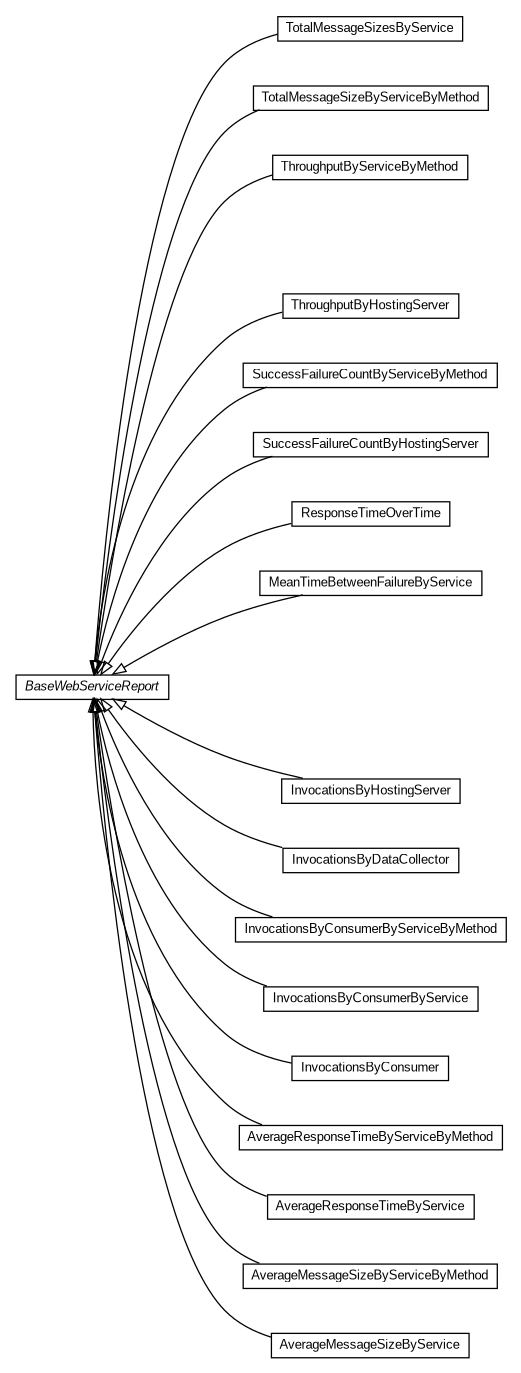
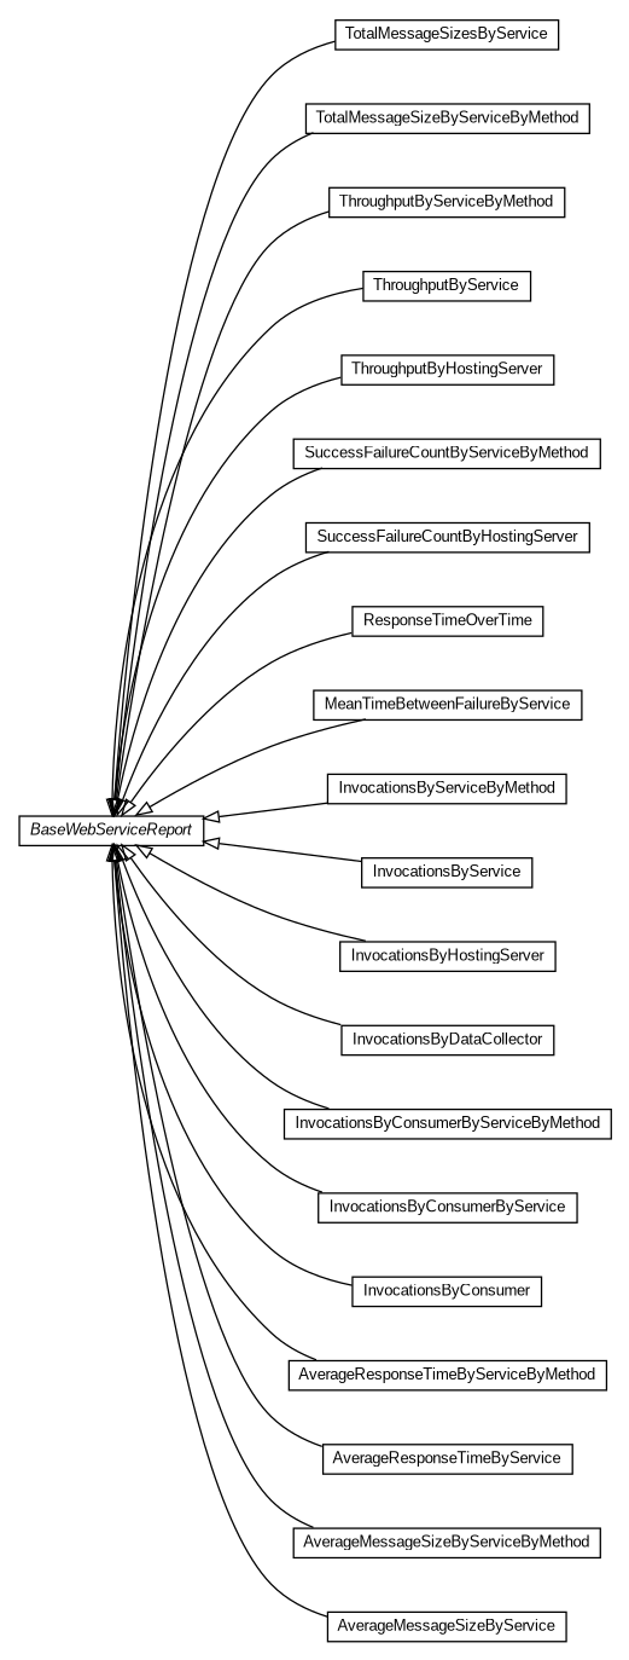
  digraph {
    nodesep=0.25
    rankdir=LR
    ranksep=0.5
    node [fontcolor=black fontname=arial fontsize=10.0 shape=plaintext]
    edge [arrowtail=empty dir=back fontname=arial fontsize=10 headport=p labelfontname=arial labelfontsize=10 tailport=p]
    n1 [label=<<table title="org.miloss.fgsms.services.rs.impl.reports.ws.TotalMessageSizesByService" border="0" cellborder="1" cellspacing="0" cellpadding="2" port="p" href="./TotalMessageSizesByService.html"> 		<tr><td><table border="0" cellspacing="0" cellpadding="1"> <tr><td align="center" balign="center"> TotalMessageSizesByService </td></tr> 		</table></td></tr> 		</table>>]
    n2 [label=<<table title="org.miloss.fgsms.services.rs.impl.reports.ws.TotalMessageSizeByServiceByMethod" border="0" cellborder="1" cellspacing="0" cellpadding="2" port="p" href="./TotalMessageSizeByServiceByMethod.html"> 		<tr><td><table border="0" cellspacing="0" cellpadding="1"> <tr><td align="center" balign="center"> TotalMessageSizeByServiceByMethod </td></tr> 		</table></td></tr> 		</table>>]
    n3 [label=<<table title="org.miloss.fgsms.services.rs.impl.reports.ws.ThroughputByServiceByMethod" border="0" cellborder="1" cellspacing="0" cellpadding="2" port="p" href="./ThroughputByServiceByMethod.html"> 		<tr><td><table border="0" cellspacing="0" cellpadding="1"> <tr><td align="center" balign="center"> ThroughputByServiceByMethod </td></tr> 		</table></td></tr> 		</table>>]
+   n4 [label=<<table title="org.miloss.fgsms.services.rs.impl.reports.ws.ThroughputByService" border="0" cellborder="1" cellspacing="0" cellpadding="2" port="p" href="./ThroughputByService.html"> 		<tr><td><table border="0" cellspacing="0" cellpadding="1"> <tr><td align="center" balign="center"> ThroughputByService </td></tr> 		</table></td></tr> 		</table>>]
    n5 [label=<<table title="org.miloss.fgsms.services.rs.impl.reports.ws.ThroughputByHostingServer" border="0" cellborder="1" cellspacing="0" cellpadding="2" port="p" href="./ThroughputByHostingServer.html"> 		<tr><td><table border="0" cellspacing="0" cellpadding="1"> <tr><td align="center" balign="center"> ThroughputByHostingServer </td></tr> 		</table></td></tr> 		</table>>]
    n6 [label=<<table title="org.miloss.fgsms.services.rs.impl.reports.ws.SuccessFailureCountByServiceByMethod" border="0" cellborder="1" cellspacing="0" cellpadding="2" port="p" href="./SuccessFailureCountByServiceByMethod.html"> 		<tr><td><table border="0" cellspacing="0" cellpadding="1"> <tr><td align="center" balign="center"> SuccessFailureCountByServiceByMethod </td></tr> 		</table></td></tr> 		</table>>]
    n7 [label=<<table title="org.miloss.fgsms.services.rs.impl.reports.ws.SuccessFailureCountByHostingServer" border="0" cellborder="1" cellspacing="0" cellpadding="2" port="p" href="./SuccessFailureCountByHostingServer.html"> 		<tr><td><table border="0" cellspacing="0" cellpadding="1"> <tr><td align="center" balign="center"> SuccessFailureCountByHostingServer </td></tr> 		</table></td></tr> 		</table>>]
    n8 [label=<<table title="org.miloss.fgsms.services.rs.impl.reports.ws.ResponseTimeOverTime" border="0" cellborder="1" cellspacing="0" cellpadding="2" port="p" href="./ResponseTimeOverTime.html"> 		<tr><td><table border="0" cellspacing="0" cellpadding="1"> <tr><td align="center" balign="center"> ResponseTimeOverTime </td></tr> 		</table></td></tr> 		</table>>]
    n9 [label=<<table title="org.miloss.fgsms.services.rs.impl.reports.ws.MeanTimeBetweenFailureByService" border="0" cellborder="1" cellspacing="0" cellpadding="2" port="p" href="./MeanTimeBetweenFailureByService.html"> 		<tr><td><table border="0" cellspacing="0" cellpadding="1"> <tr><td align="center" balign="center"> MeanTimeBetweenFailureByService </td></tr> 		</table></td></tr> 		</table>>]
+   n10 [label=<<table title="org.miloss.fgsms.services.rs.impl.reports.ws.InvocationsByServiceByMethod" border="0" cellborder="1" cellspacing="0" cellpadding="2" port="p" href="./InvocationsByServiceByMethod.html"> 		<tr><td><table border="0" cellspacing="0" cellpadding="1"> <tr><td align="center" balign="center"> InvocationsByServiceByMethod </td></tr> 		</table></td></tr> 		</table>>]
+   n11 [label=<<table title="org.miloss.fgsms.services.rs.impl.reports.ws.InvocationsByService" border="0" cellborder="1" cellspacing="0" cellpadding="2" port="p" href="./InvocationsByService.html"> 		<tr><td><table border="0" cellspacing="0" cellpadding="1"> <tr><td align="center" balign="center"> InvocationsByService </td></tr> 		</table></td></tr> 		</table>>]
    n12 [label=<<table title="org.miloss.fgsms.services.rs.impl.reports.ws.InvocationsByHostingServer" border="0" cellborder="1" cellspacing="0" cellpadding="2" port="p" href="./InvocationsByHostingServer.html"> 		<tr><td><table border="0" cellspacing="0" cellpadding="1"> <tr><td align="center" balign="center"> InvocationsByHostingServer </td></tr> 		</table></td></tr> 		</table>>]
    n13 [label=<<table title="org.miloss.fgsms.services.rs.impl.reports.ws.InvocationsByDataCollector" border="0" cellborder="1" cellspacing="0" cellpadding="2" port="p" href="./InvocationsByDataCollector.html"> 		<tr><td><table border="0" cellspacing="0" cellpadding="1"> <tr><td align="center" balign="center"> InvocationsByDataCollector </td></tr> 		</table></td></tr> 		</table>>]
    n14 [label=<<table title="org.miloss.fgsms.services.rs.impl.reports.ws.InvocationsByConsumerByServiceByMethod" border="0" cellborder="1" cellspacing="0" cellpadding="2" port="p" href="./InvocationsByConsumerByServiceByMethod.html"> 		<tr><td><table border="0" cellspacing="0" cellpadding="1"> <tr><td align="center" balign="center"> InvocationsByConsumerByServiceByMethod </td></tr> 		</table></td></tr> 		</table>>]
    n15 [label=<<table title="org.miloss.fgsms.services.rs.impl.reports.ws.InvocationsByConsumerByService" border="0" cellborder="1" cellspacing="0" cellpadding="2" port="p" href="./InvocationsByConsumerByService.html"> 		<tr><td><table border="0" cellspacing="0" cellpadding="1"> <tr><td align="center" balign="center"> InvocationsByConsumerByService </td></tr> 		</table></td></tr> 		</table>>]
    n16 [label=<<table title="org.miloss.fgsms.services.rs.impl.reports.ws.InvocationsByConsumer" border="0" cellborder="1" cellspacing="0" cellpadding="2" port="p" href="./InvocationsByConsumer.html"> 		<tr><td><table border="0" cellspacing="0" cellpadding="1"> <tr><td align="center" balign="center"> InvocationsByConsumer </td></tr> 		</table></td></tr> 		</table>>]
    n17 [label=<<table title="org.miloss.fgsms.services.rs.impl.reports.ws.BaseWebServiceReport" border="0" cellborder="1" cellspacing="0" cellpadding="2" port="p" href="./BaseWebServiceReport.html"> 		<tr><td><table border="0" cellspacing="0" cellpadding="1"> <tr><td align="center" balign="center"><font face="arial italic"> BaseWebServiceReport </font></td></tr> 		</table></td></tr> 		</table>>]
    n18 [label=<<table title="org.miloss.fgsms.services.rs.impl.reports.ws.AverageResponseTimeByServiceByMethod" border="0" cellborder="1" cellspacing="0" cellpadding="2" port="p" href="./AverageResponseTimeByServiceByMethod.html"> 		<tr><td><table border="0" cellspacing="0" cellpadding="1"> <tr><td align="center" balign="center"> AverageResponseTimeByServiceByMethod </td></tr> 		</table></td></tr> 		</table>>]
    n19 [label=<<table title="org.miloss.fgsms.services.rs.impl.reports.ws.AverageResponseTimeByService" border="0" cellborder="1" cellspacing="0" cellpadding="2" port="p" href="./AverageResponseTimeByService.html"> 		<tr><td><table border="0" cellspacing="0" cellpadding="1"> <tr><td align="center" balign="center"> AverageResponseTimeByService </td></tr> 		</table></td></tr> 		</table>>]
    n20 [label=<<table title="org.miloss.fgsms.services.rs.impl.reports.ws.AverageMessageSizeByServiceByMethod" border="0" cellborder="1" cellspacing="0" cellpadding="2" port="p" href="./AverageMessageSizeByServiceByMethod.html"> 		<tr><td><table border="0" cellspacing="0" cellpadding="1"> <tr><td align="center" balign="center"> AverageMessageSizeByServiceByMethod </td></tr> 		</table></td></tr> 		</table>>]
    n21 [label=<<table title="org.miloss.fgsms.services.rs.impl.reports.ws.AverageMessageSizeByService" border="0" cellborder="1" cellspacing="0" cellpadding="2" port="p" href="./AverageMessageSizeByService.html"> 		<tr><td><table border="0" cellspacing="0" cellpadding="1"> <tr><td align="center" balign="center"> AverageMessageSizeByService </td></tr> 		</table></td></tr> 		</table>>]
    n17 -> n1
    n17 -> n2
    n17 -> n3
+   n17 -> n4
    n17 -> n5
    n17 -> n6
    n17 -> n7
    n17 -> n8
    n17 -> n9
+   n17 -> n10
+   n17 -> n11
    n17 -> n12
    n17 -> n13
    n17 -> n14
    n17 -> n15
    n17 -> n16
    n17 -> n18
    n17 -> n19
    n17 -> n20
    n17 -> n21
  }
